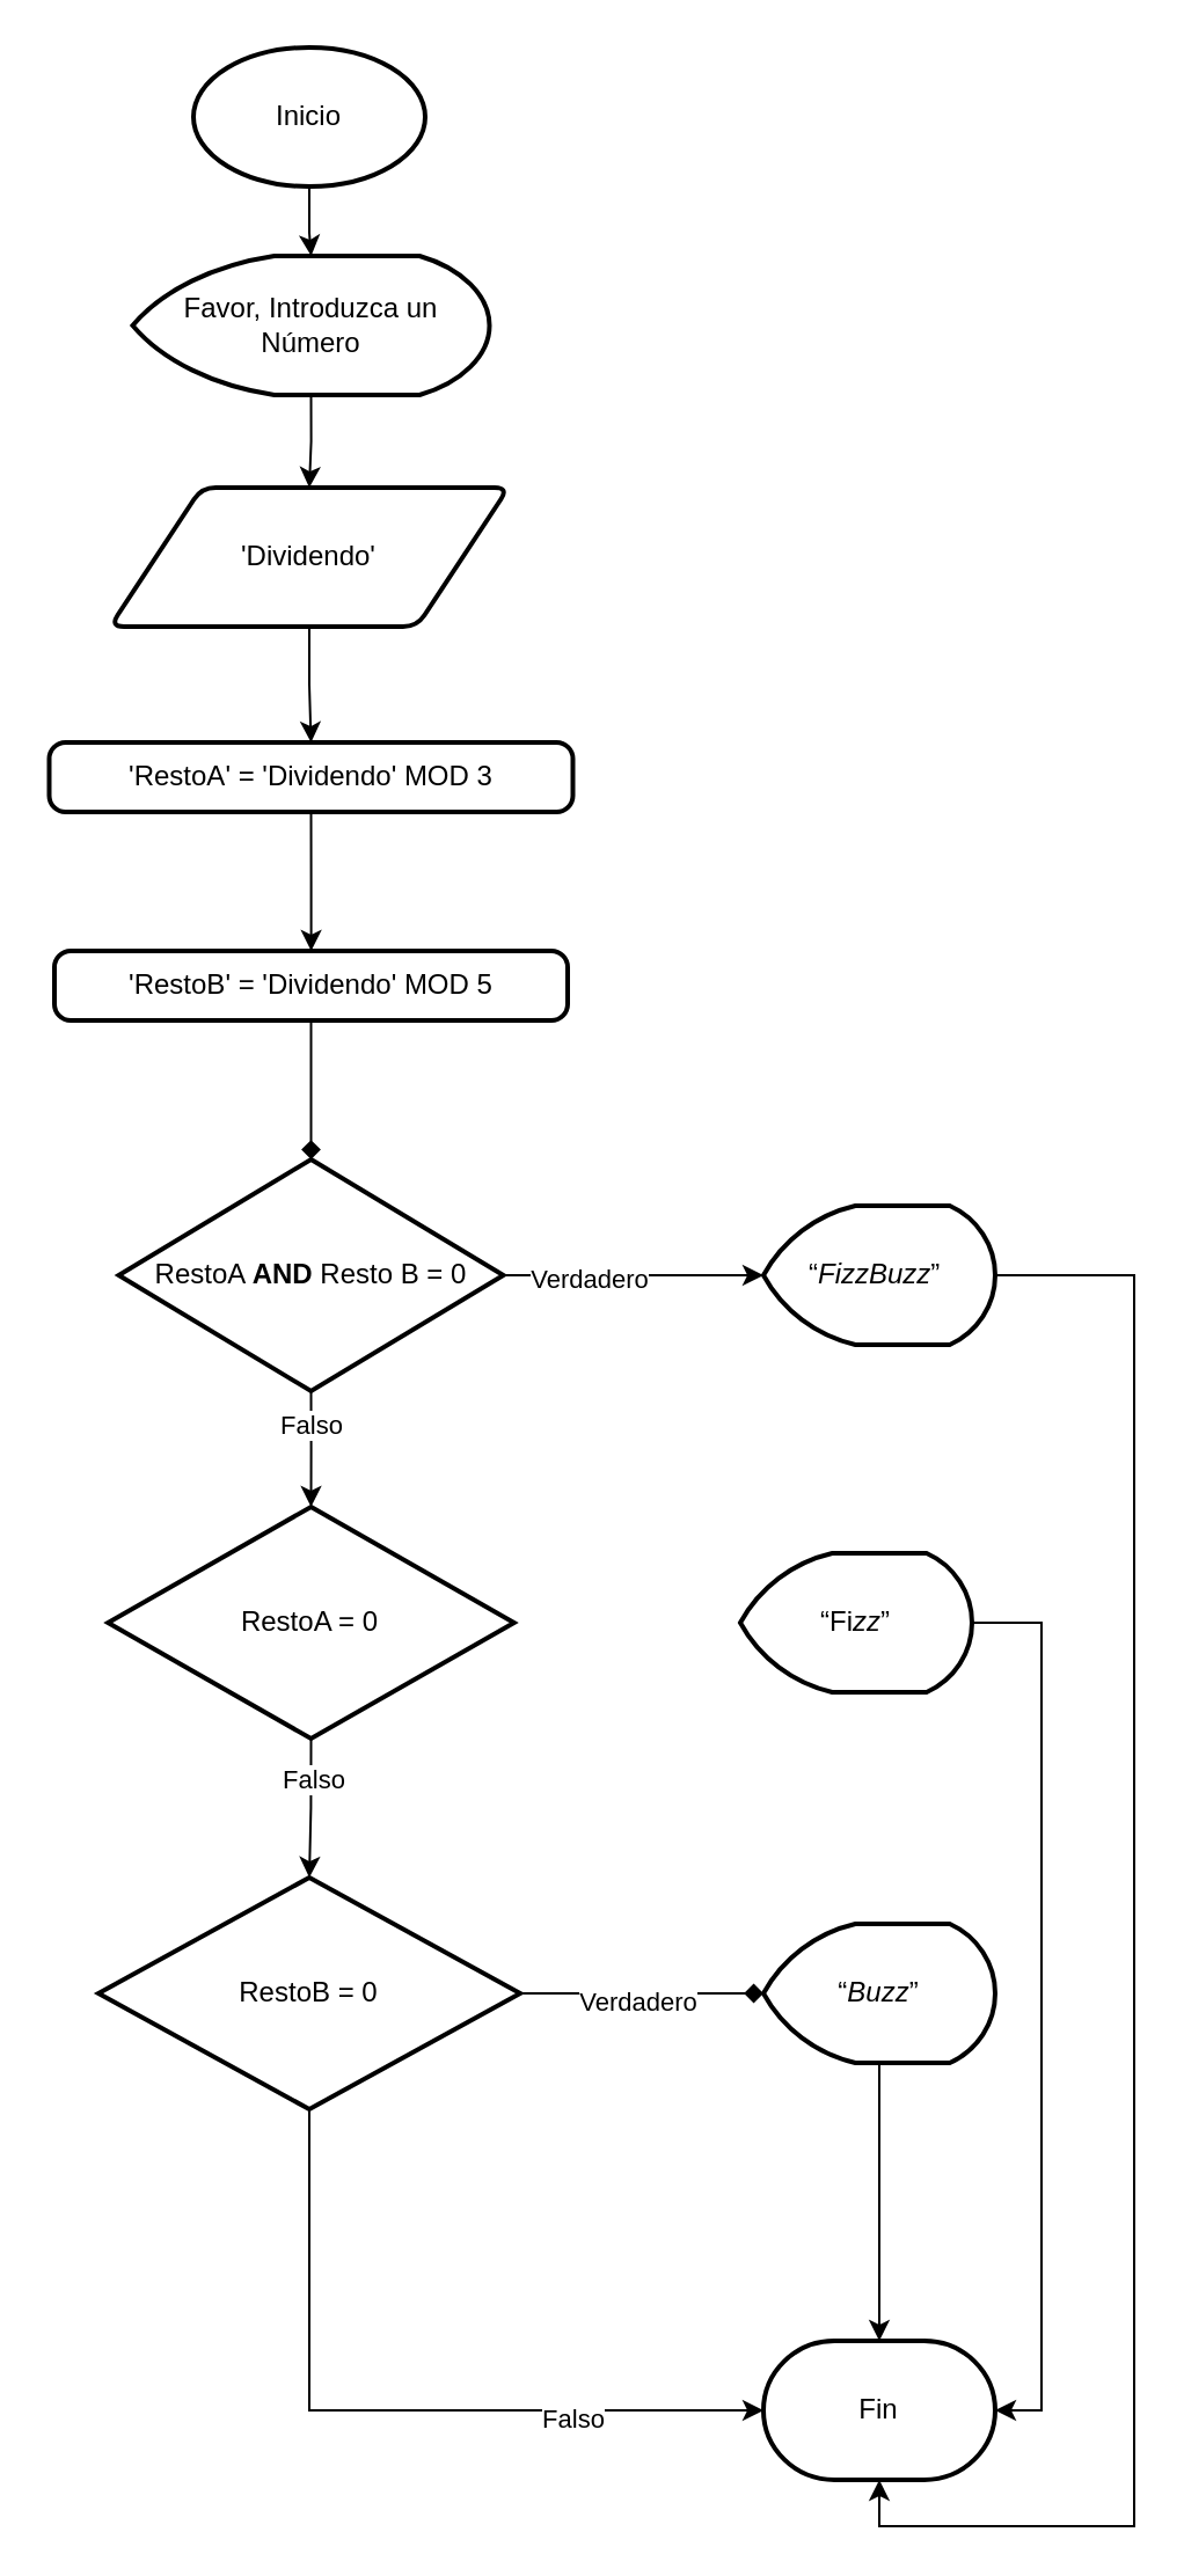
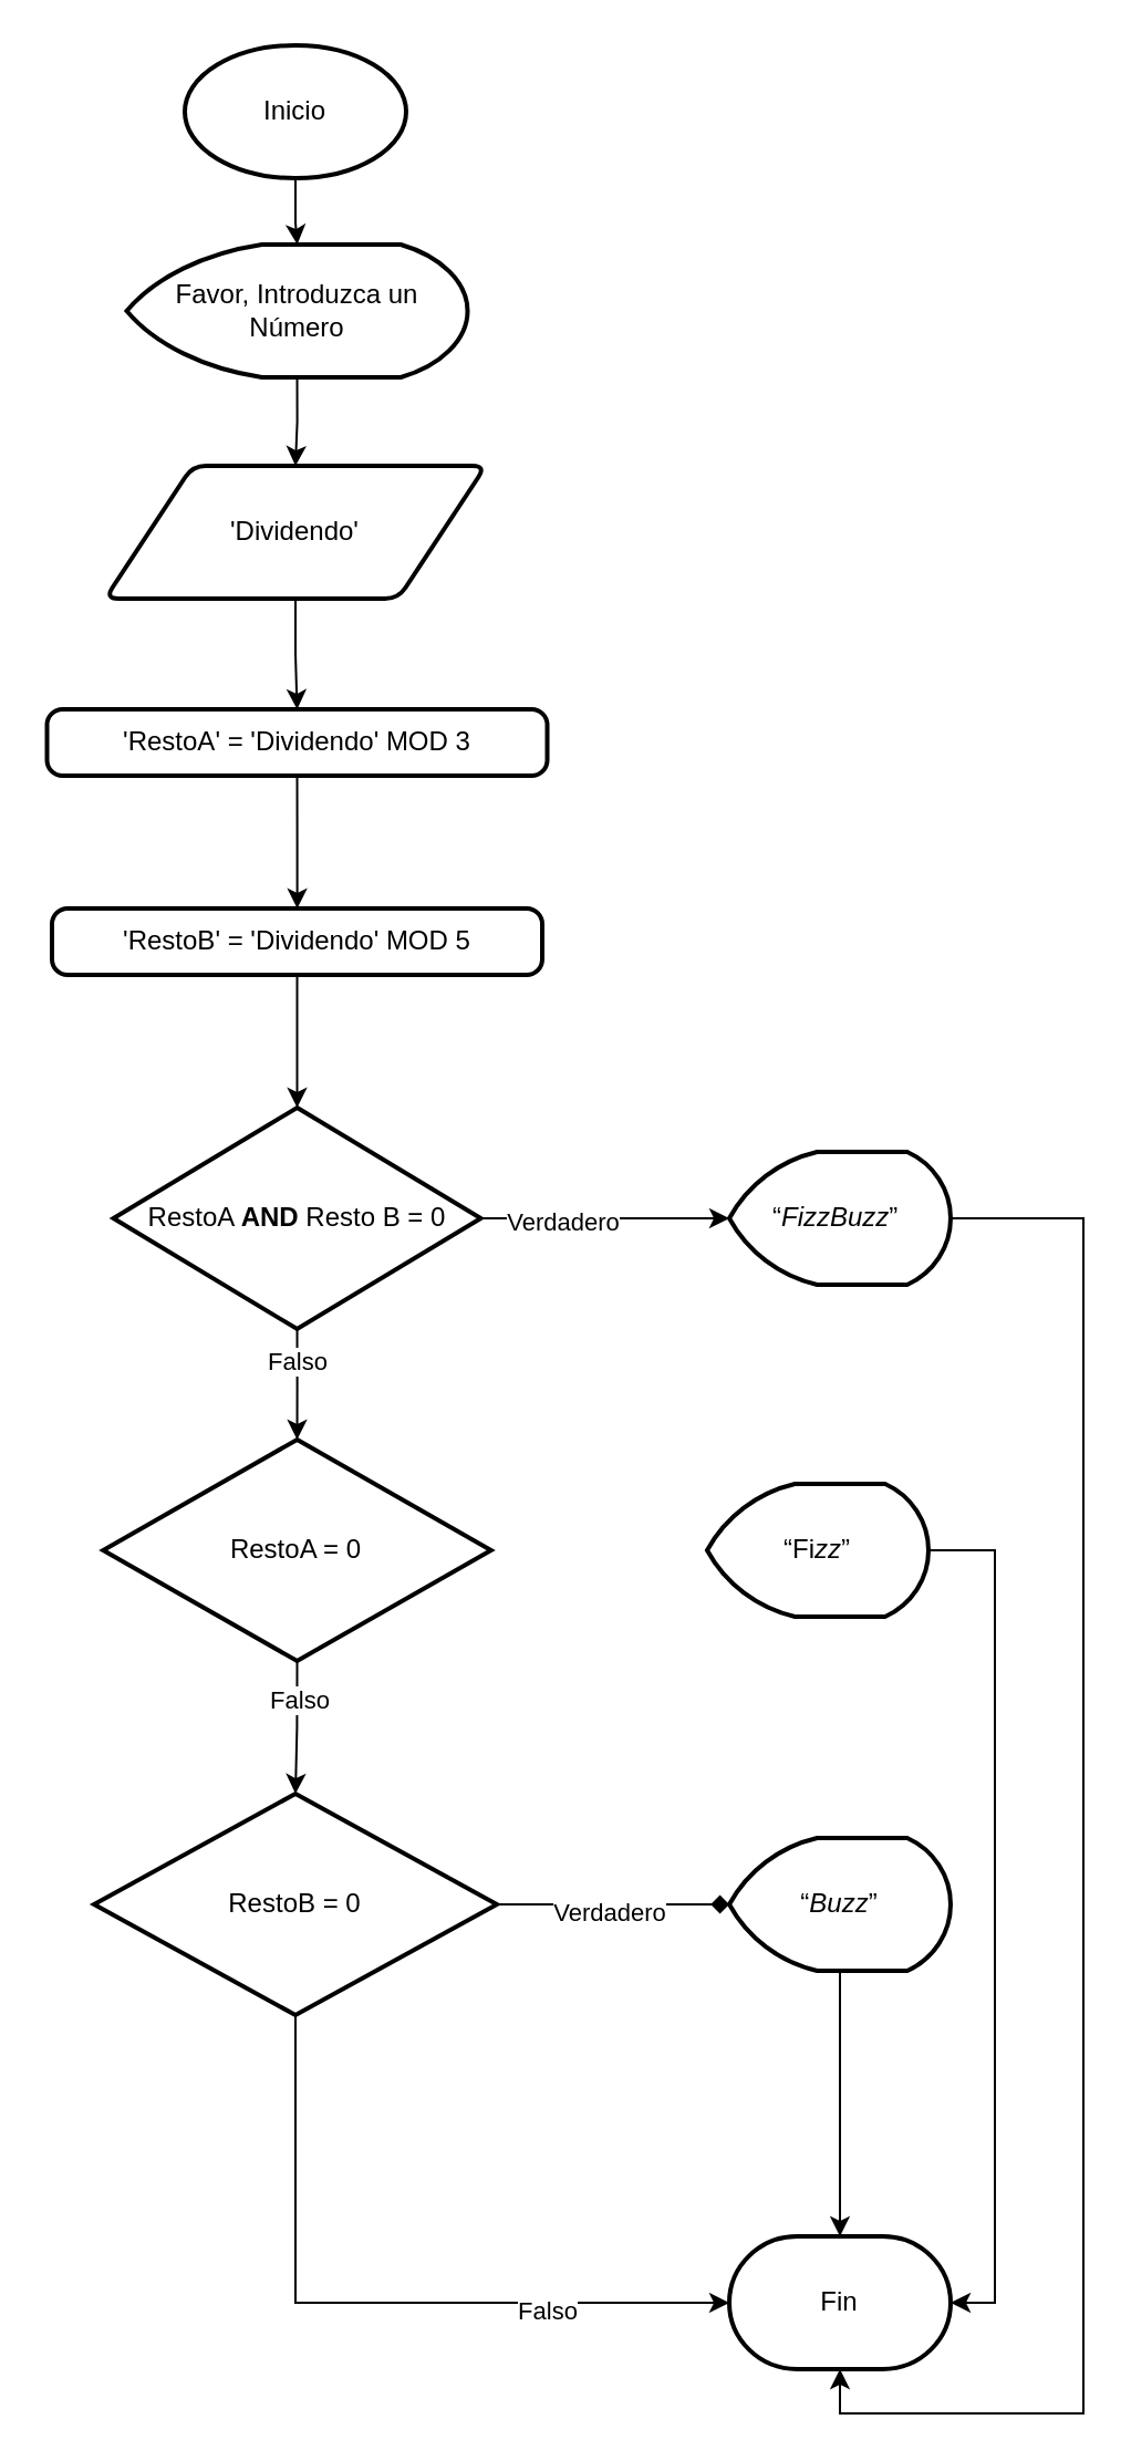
  <mxCell id="0" />
  <mxCell id="1" parent="0" />
  <mxCell id="2" style="edgeStyle=orthogonalEdgeStyle;rounded=0;orthogonalLoop=1;jettySize=auto;html=1;exitX=0.5;exitY=1;exitDx=0;exitDy=0;exitPerimeter=0;" edge="1" parent="1" source="3" target="5"><mxGeometry relative="1" as="geometry" /></mxCell>
  <mxCell id="3" value="Inicio" style="strokeWidth=2;html=1;shape=mxgraph.flowchart.start_1;whiteSpace=wrap;" vertex="1" parent="1"><mxGeometry x="83" y="20" width="100" height="60" as="geometry" /></mxCell>
  <mxCell id="4" style="edgeStyle=orthogonalEdgeStyle;rounded=0;orthogonalLoop=1;jettySize=auto;html=1;exitX=0.5;exitY=1;exitDx=0;exitDy=0;exitPerimeter=0;entryX=0.5;entryY=0;entryDx=0;entryDy=0;" edge="1" parent="1" source="5" target="6"><mxGeometry relative="1" as="geometry" /></mxCell>
  <mxCell id="5" value="Favor, Introduzca un Número" style="strokeWidth=2;html=1;shape=mxgraph.flowchart.display;whiteSpace=wrap;" vertex="1" parent="1"><mxGeometry x="56.75" y="110" width="154" height="60" as="geometry" /></mxCell>
  <mxCell id="6" value="'Dividendo'" style="shape=parallelogram;html=1;strokeWidth=2;perimeter=parallelogramPerimeter;whiteSpace=wrap;rounded=1;arcSize=12;size=0.23;" vertex="1" parent="1"><mxGeometry x="47" y="210" width="172" height="60" as="geometry" /></mxCell>
  <mxCell id="7" style="edgeStyle=orthogonalEdgeStyle;rounded=0;orthogonalLoop=1;jettySize=auto;html=1;exitX=0.5;exitY=1;exitDx=0;exitDy=0;" edge="1" parent="1" source="8" target="10"><mxGeometry relative="1" as="geometry" /></mxCell>
  <mxCell id="8" value="'RestoA' = 'Dividendo' MOD 3" style="rounded=1;whiteSpace=wrap;html=1;absoluteArcSize=1;arcSize=14;strokeWidth=2;" vertex="1" parent="1"><mxGeometry x="20.75" y="320" width="226" height="30" as="geometry" /></mxCell>
  <mxCell id="9" style="edgeStyle=orthogonalEdgeStyle;rounded=0;orthogonalLoop=1;jettySize=auto;html=1;exitX=0.5;exitY=1;exitDx=0;exitDy=0;entryX=0.5;entryY=0;entryDx=0;entryDy=0;" edge="1" parent="1" source="6" target="8"><mxGeometry relative="1" as="geometry"><mxPoint x="133" y="320" as="sourcePoint" /></mxGeometry></mxCell>
  <mxCell id="10" value="'RestoB' = 'Dividendo' MOD 5" style="rounded=1;whiteSpace=wrap;html=1;absoluteArcSize=1;arcSize=14;strokeWidth=2;" vertex="1" parent="1"><mxGeometry x="23" y="410" width="221.5" height="30" as="geometry" /></mxCell>
  <mxCell id="11" style="edgeStyle=orthogonalEdgeStyle;rounded=0;orthogonalLoop=1;jettySize=auto;html=1;exitX=1;exitY=0.5;exitDx=0;exitDy=0;exitPerimeter=0;" edge="1" parent="1" source="13" target="15"><mxGeometry relative="1" as="geometry"><mxPoint x="319" y="550" as="targetPoint" /></mxGeometry></mxCell>
  <mxCell id="12" value="Verdadero" style="edgeLabel;html=1;align=center;verticalAlign=middle;resizable=0;points=[];" vertex="1" connectable="0" parent="11"><mxGeometry x="-0.336" y="-1" relative="1" as="geometry"><mxPoint as="offset" /></mxGeometry></mxCell>
  <mxCell id="13" value="RestoA &lt;b&gt;AND&lt;/b&gt; Resto B = 0" style="strokeWidth=2;html=1;shape=mxgraph.flowchart.decision;whiteSpace=wrap;" vertex="1" parent="1"><mxGeometry x="50.75" y="500" width="166" height="100" as="geometry" /></mxCell>
- <mxCell id="14" style="edgeStyle=orthogonalEdgeStyle;rounded=0;orthogonalLoop=1;jettySize=auto;html=1;exitX=0.5;exitY=1;exitDx=0;exitDy=0;entryX=0.5;entryY=0;entryDx=0;entryDy=0;entryPerimeter=0;endArrow=diamond;" edge="1" parent="1" source="10" target="13"><mxGeometry relative="1" as="geometry" /></mxCell>
+ <mxCell id="14" style="edgeStyle=orthogonalEdgeStyle;rounded=0;orthogonalLoop=1;jettySize=auto;html=1;exitX=0.5;exitY=1;exitDx=0;exitDy=0;entryX=0.5;entryY=0;entryDx=0;entryDy=0;entryPerimeter=0;" edge="1" parent="1" source="10" target="13"><mxGeometry relative="1" as="geometry" /></mxCell>
  <mxCell id="15" value="“&lt;span class=&quot;notion-enable-hover&quot; data-token-index=&quot;1&quot; style=&quot;font-style:italic&quot;&gt;FizzBuzz&lt;/span&gt;”&amp;nbsp;" style="strokeWidth=2;html=1;shape=mxgraph.flowchart.display;whiteSpace=wrap;" vertex="1" parent="1"><mxGeometry x="329" y="520" width="100" height="60" as="geometry" /></mxCell>
  <mxCell id="16" value="RestoA = 0" style="strokeWidth=2;html=1;shape=mxgraph.flowchart.decision;whiteSpace=wrap;" vertex="1" parent="1"><mxGeometry x="46.12" y="650" width="175.25" height="100" as="geometry" /></mxCell>
  <mxCell id="17" style="edgeStyle=orthogonalEdgeStyle;rounded=0;orthogonalLoop=1;jettySize=auto;html=1;exitX=0.5;exitY=1;exitDx=0;exitDy=0;exitPerimeter=0;entryX=0.5;entryY=0;entryDx=0;entryDy=0;entryPerimeter=0;" edge="1" parent="1" source="13" target="16"><mxGeometry relative="1" as="geometry" /></mxCell>
  <mxCell id="18" value="Falso" style="edgeLabel;html=1;align=center;verticalAlign=middle;resizable=0;points=[];" vertex="1" connectable="0" parent="17"><mxGeometry x="-0.401" relative="1" as="geometry"><mxPoint as="offset" /></mxGeometry></mxCell>
  <mxCell id="19" value="“&lt;span class=&quot;notion-enable-hover&quot; data-token-index=&quot;1&quot; style=&quot;font-style:italic&quot;&gt;Buzz&lt;/span&gt;”" style="strokeWidth=2;html=1;shape=mxgraph.flowchart.display;whiteSpace=wrap;" vertex="1" parent="1"><mxGeometry x="329" y="830" width="100" height="60" as="geometry" /></mxCell>
  <mxCell id="20" value="RestoB = 0" style="strokeWidth=2;html=1;shape=mxgraph.flowchart.decision;whiteSpace=wrap;" vertex="1" parent="1"><mxGeometry x="42" y="810" width="182" height="100" as="geometry" /></mxCell>
  <mxCell id="21" style="edgeStyle=orthogonalEdgeStyle;rounded=0;orthogonalLoop=1;jettySize=auto;html=1;exitX=0.5;exitY=1;exitDx=0;exitDy=0;exitPerimeter=0;entryX=0.5;entryY=0;entryDx=0;entryDy=0;entryPerimeter=0;" edge="1" parent="1" source="16" target="20"><mxGeometry relative="1" as="geometry" /></mxCell>
  <mxCell id="22" value="Falso" style="edgeLabel;html=1;align=center;verticalAlign=middle;resizable=0;points=[];" vertex="1" connectable="0" parent="21"><mxGeometry x="-0.44" y="1" relative="1" as="geometry"><mxPoint as="offset" /></mxGeometry></mxCell>
  <mxCell id="23" value="“Fi&lt;span class=&quot;notion-enable-hover&quot; data-token-index=&quot;1&quot; style=&quot;font-style:italic&quot;&gt;zz&lt;/span&gt;”" style="strokeWidth=2;html=1;shape=mxgraph.flowchart.display;whiteSpace=wrap;" vertex="1" parent="1"><mxGeometry x="319" y="670" width="100" height="60" as="geometry" /></mxCell>
  <mxCell id="24" style="edgeStyle=orthogonalEdgeStyle;rounded=0;orthogonalLoop=1;jettySize=auto;html=1;exitX=1;exitY=0.5;exitDx=0;exitDy=0;exitPerimeter=0;entryX=0;entryY=0.5;entryDx=0;entryDy=0;entryPerimeter=0;endArrow=diamond;" edge="1" parent="1" source="20" target="19"><mxGeometry relative="1" as="geometry" /></mxCell>
  <mxCell id="25" value="Verdadero" style="edgeLabel;html=1;align=center;verticalAlign=middle;resizable=0;points=[];" vertex="1" connectable="0" parent="24"><mxGeometry x="-0.048" y="-3" relative="1" as="geometry"><mxPoint as="offset" /></mxGeometry></mxCell>
  <mxCell id="26" value="Fin" style="strokeWidth=2;html=1;shape=mxgraph.flowchart.terminator;whiteSpace=wrap;" vertex="1" parent="1"><mxGeometry x="329" y="1010" width="100" height="60" as="geometry" /></mxCell>
  <mxCell id="27" style="edgeStyle=orthogonalEdgeStyle;rounded=0;orthogonalLoop=1;jettySize=auto;html=1;exitX=0.5;exitY=1;exitDx=0;exitDy=0;exitPerimeter=0;entryX=0;entryY=0.5;entryDx=0;entryDy=0;entryPerimeter=0;" edge="1" parent="1" source="20" target="26"><mxGeometry relative="1" as="geometry" /></mxCell>
  <mxCell id="28" value="Falso" style="edgeLabel;html=1;align=center;verticalAlign=middle;resizable=0;points=[];" vertex="1" connectable="0" parent="27"><mxGeometry x="0.491" y="-3" relative="1" as="geometry"><mxPoint as="offset" /></mxGeometry></mxCell>
  <mxCell id="29" style="edgeStyle=orthogonalEdgeStyle;rounded=0;orthogonalLoop=1;jettySize=auto;html=1;exitX=0.5;exitY=1;exitDx=0;exitDy=0;exitPerimeter=0;entryX=0.5;entryY=0;entryDx=0;entryDy=0;entryPerimeter=0;" edge="1" parent="1" source="19" target="26"><mxGeometry relative="1" as="geometry" /></mxCell>
  <mxCell id="30" style="edgeStyle=orthogonalEdgeStyle;rounded=0;orthogonalLoop=1;jettySize=auto;html=1;exitX=1;exitY=0.5;exitDx=0;exitDy=0;exitPerimeter=0;entryX=1;entryY=0.5;entryDx=0;entryDy=0;entryPerimeter=0;" edge="1" parent="1" source="23" target="26"><mxGeometry relative="1" as="geometry" /></mxCell>
  <mxCell id="31" style="edgeStyle=orthogonalEdgeStyle;rounded=0;orthogonalLoop=1;jettySize=auto;html=1;exitX=1;exitY=0.5;exitDx=0;exitDy=0;exitPerimeter=0;entryX=0.5;entryY=1;entryDx=0;entryDy=0;entryPerimeter=0;" edge="1" parent="1" source="15" target="26"><mxGeometry relative="1" as="geometry"><Array as="points"><mxPoint x="489" y="550" /><mxPoint x="489" y="1090" /><mxPoint x="379" y="1090" /></Array></mxGeometry></mxCell>
